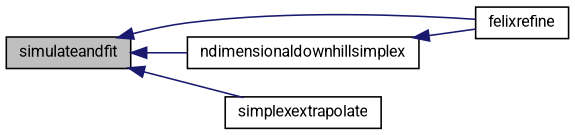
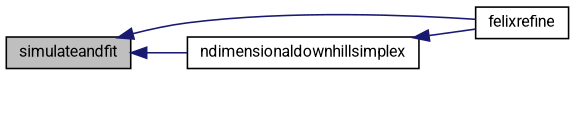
  digraph {
    rankdir=LR
    fontname=Roboto
    node [color=black fillcolor=white fontname=Roboto fontsize=10 shape=record style=filled]
    edge [color=midnightblue dir=back fontname=Roboto fontsize=10 labelfontname=Helvetica labelfontsize=10 style=solid]
    n1 [fillcolor=grey75 fontcolor=black height=0.2 label=simulateandfit width=0.4]
    n2 [height=0.2 label=felixrefine width=0.4]
    n3 [height=0.2 label=ndimensionaldownhillsimplex width=0.4]
-   n4 [height=0.2 label=simplexextrapolate width=0.4]
    n1 -> n2
    n1 -> n3
-   n1 -> n4
    n3 -> n2
  }
